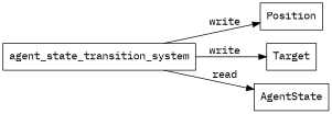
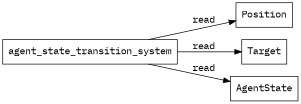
  digraph {
    fontname="IBM Plex Mono"
    rankdir=LR
    node [fontname="IBM Plex Mono" shape=box]
    edge [fontname="IBM Plex Mono"]
    agent_state_transition_system
    Position
    Target
    AgentState
-   agent_state_transition_system -> Position [label=write]
-   agent_state_transition_system -> Target [label=write]
+   agent_state_transition_system -> Position [label=read]
+   agent_state_transition_system -> Target [label=read]
    agent_state_transition_system -> AgentState [label=read]
  }
